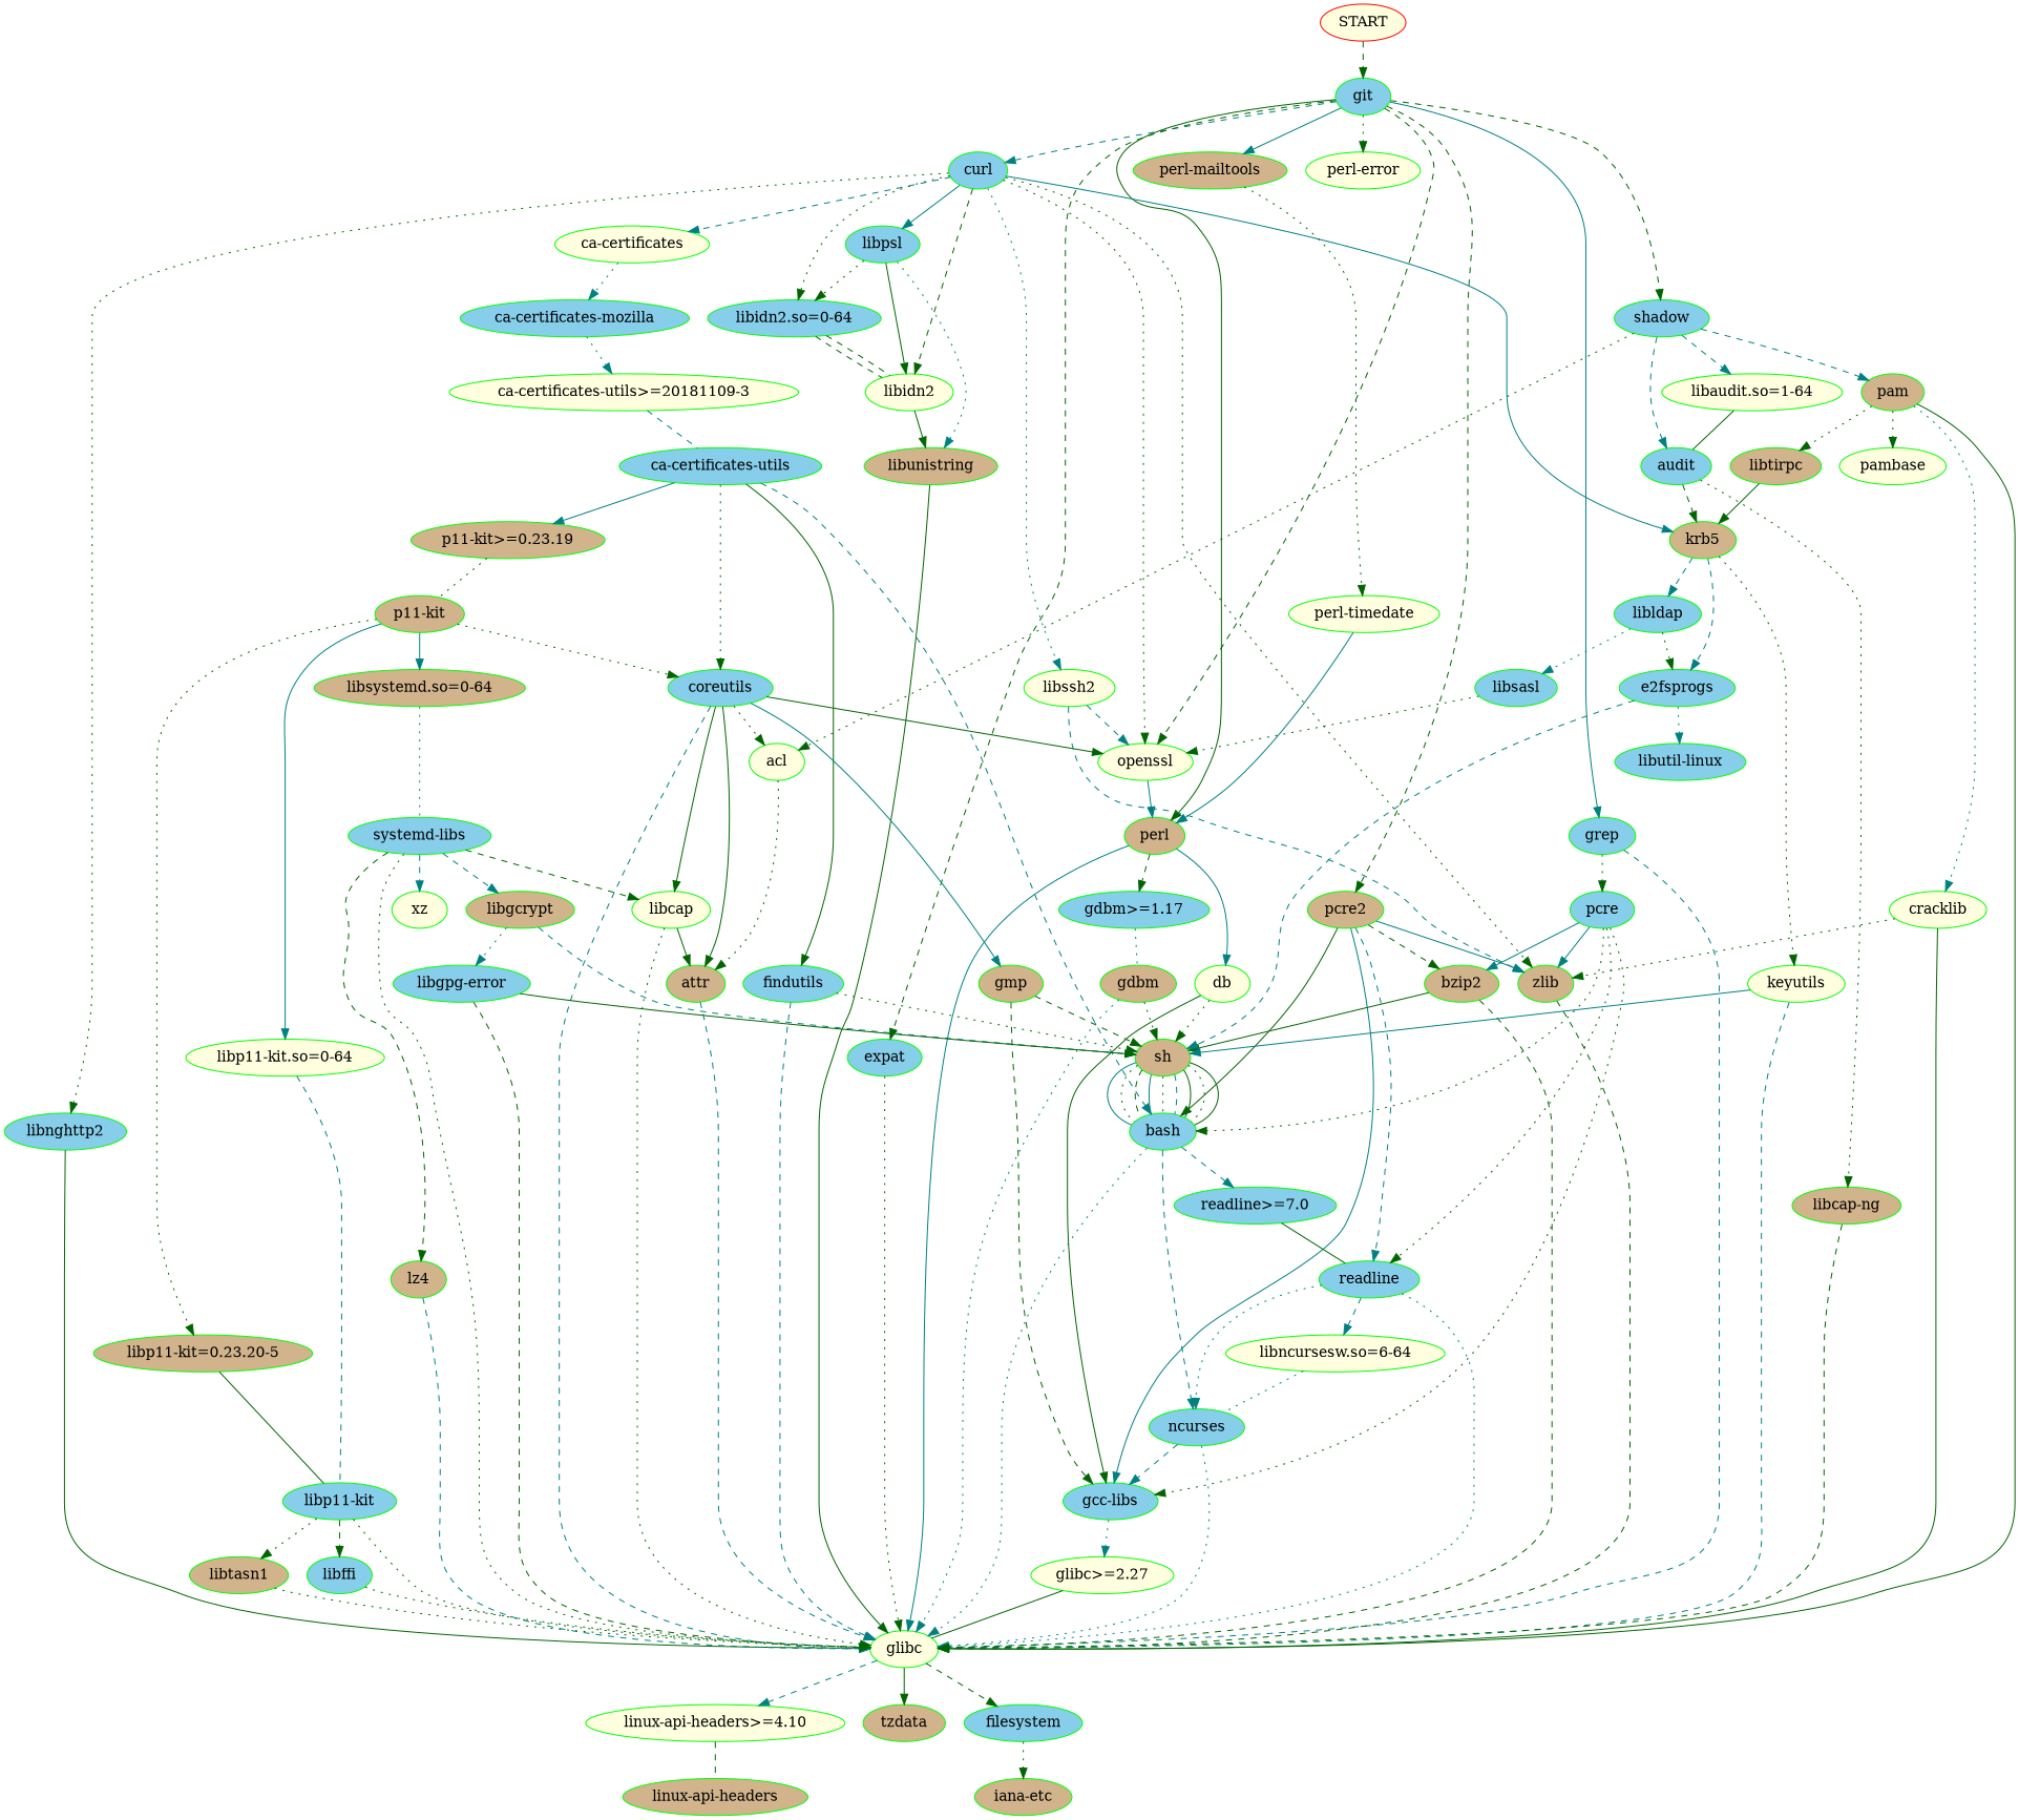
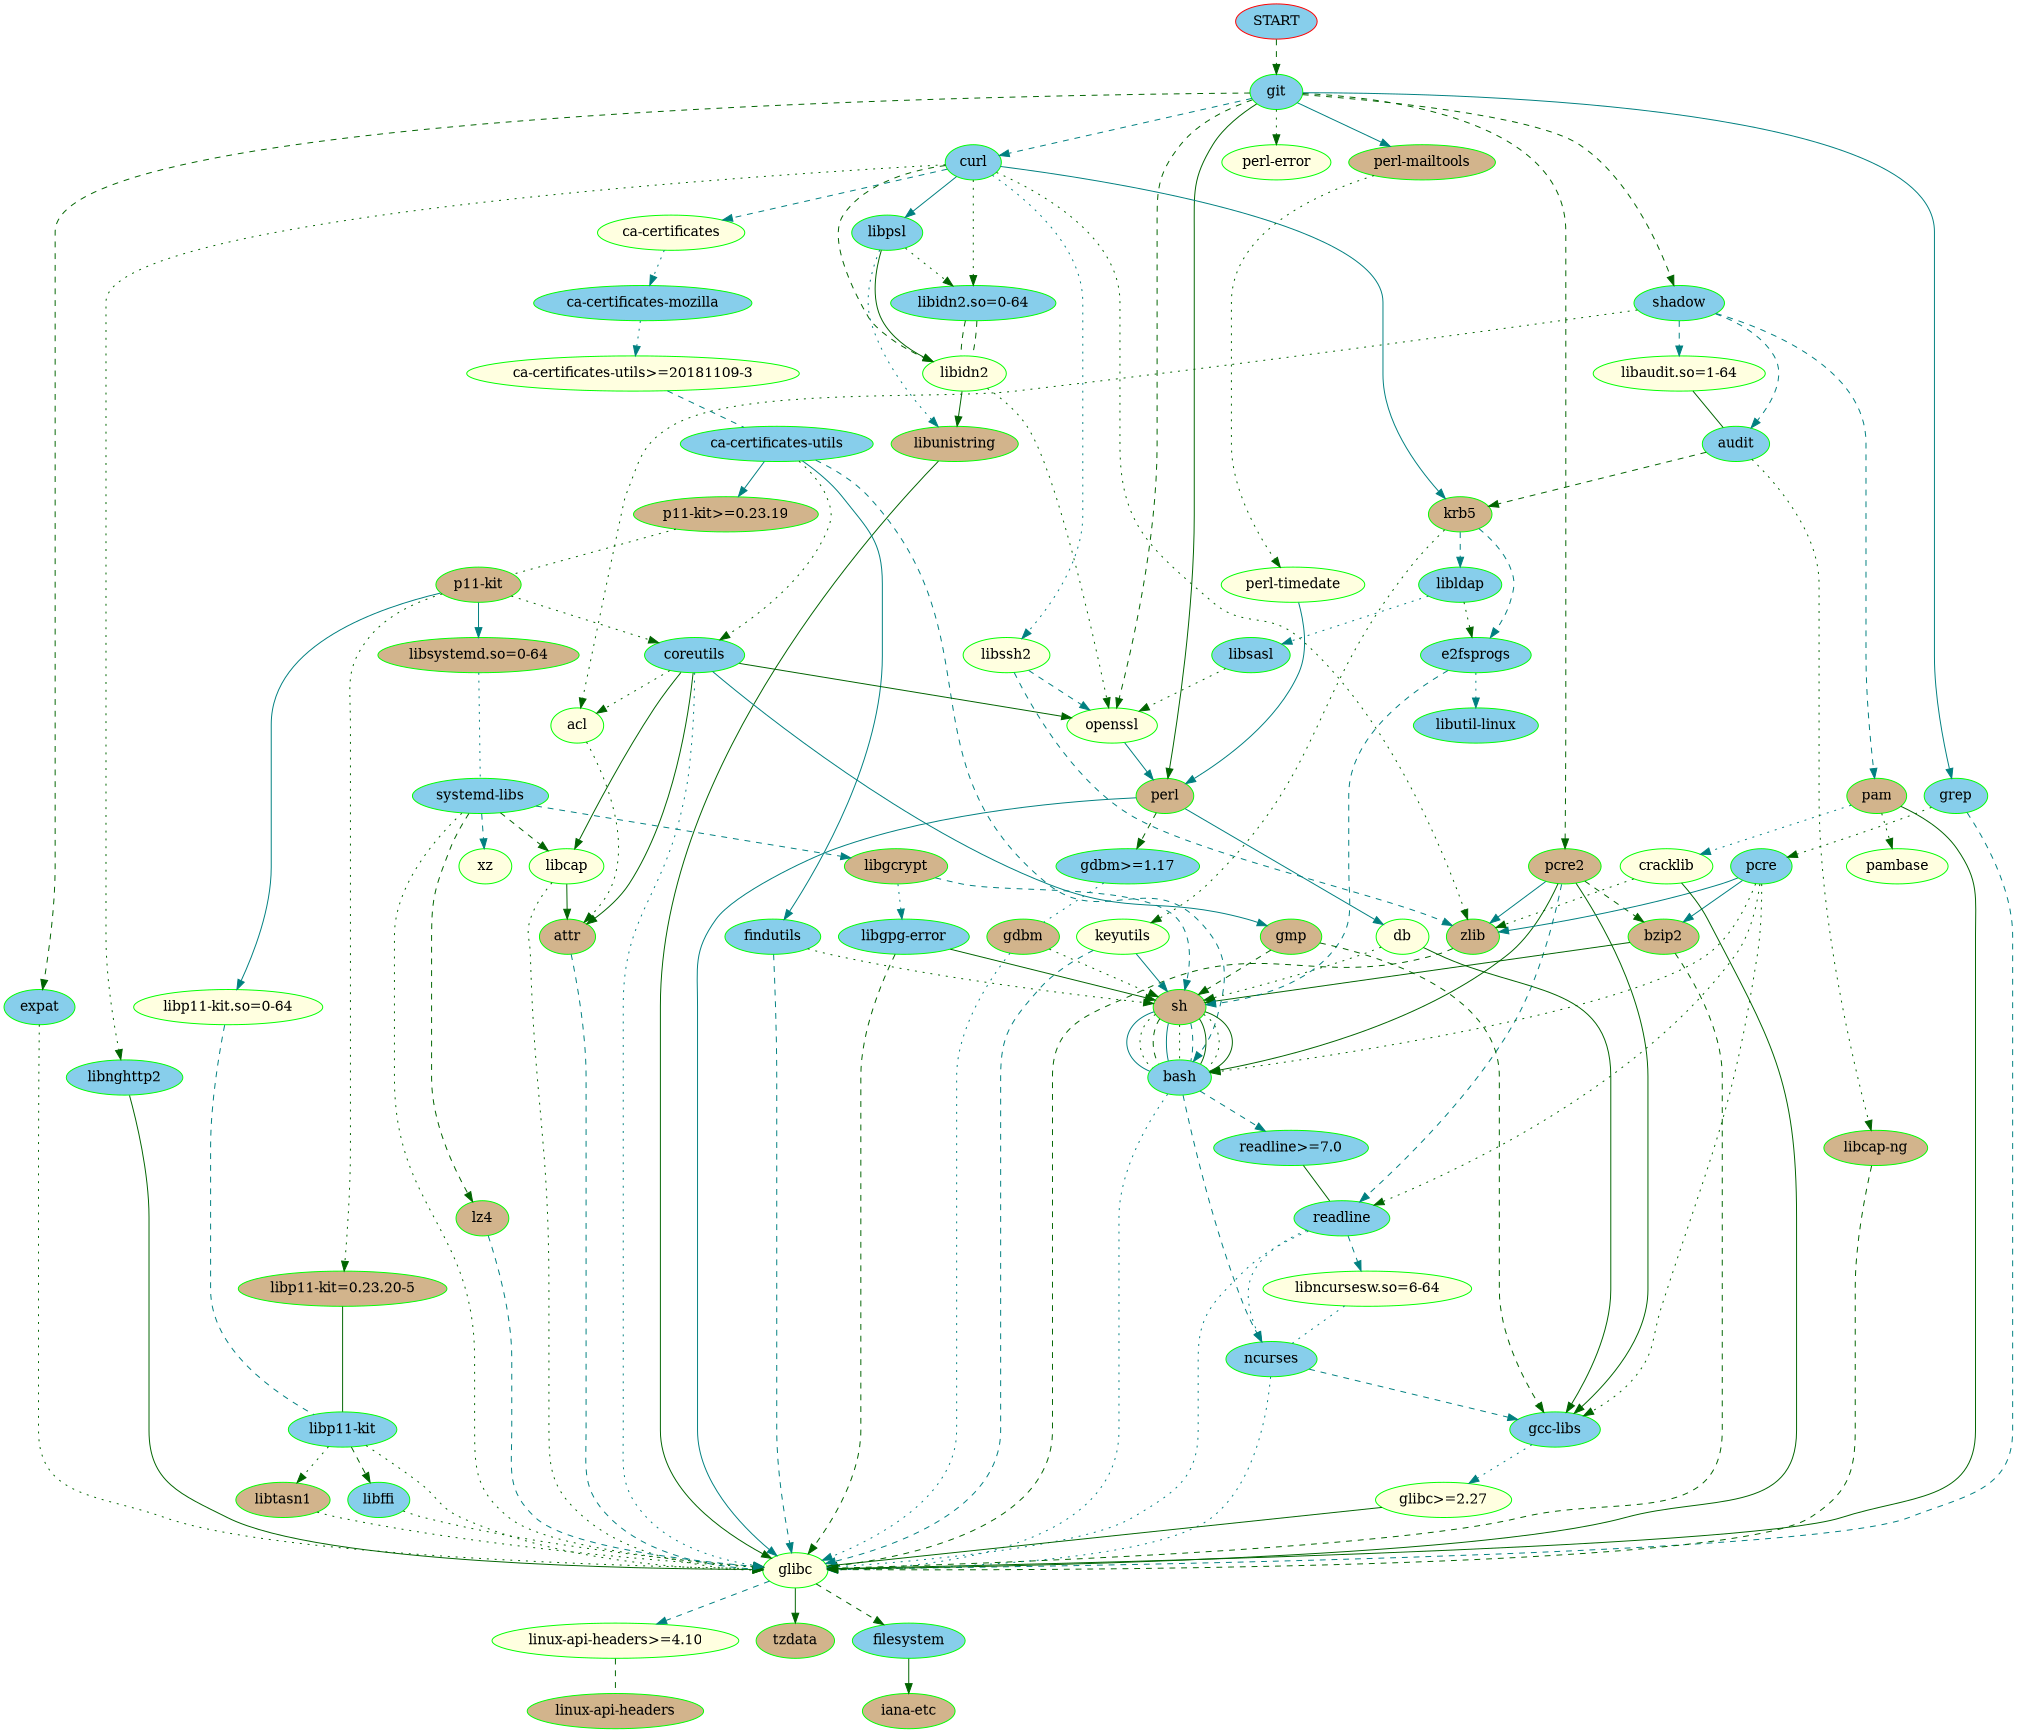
  digraph {
    node [color=green fillcolor=skyblue style=filled]
    edge [color=darkgreen style=dotted]
-   START [color=red fillcolor=lightyellow]
+   START [color=red]
    git
    curl
    openssl [fillcolor=lightyellow]
    perl [fillcolor=tan]
    expat
    "perl-error" [fillcolor=lightyellow]
    "perl-mailtools" [fillcolor=tan]
    pcre2 [fillcolor=tan]
    grep
    shadow
    "ca-certificates" [fillcolor=lightyellow]
    krb5 [fillcolor=tan]
    libssh2 [fillcolor=lightyellow]
    zlib [fillcolor=tan]
    libpsl
    libidn2 [fillcolor=lightyellow]
    "libidn2.so=0-64"
    libnghttp2
    glibc [fillcolor=lightyellow]
    "gdbm>=1.17"
    db [fillcolor=lightyellow]
    "perl-timedate" [fillcolor=lightyellow]
    bash
    readline
    "gcc-libs"
    bzip2 [fillcolor=tan]
    pcre
    acl [fillcolor=lightyellow]
    pam [fillcolor=tan]
    audit
    "libaudit.so=1-64" [fillcolor=lightyellow]
    "ca-certificates-mozilla"
    e2fsprogs
    libldap
    keyutils [fillcolor=lightyellow]
    libunistring [fillcolor=tan]
    "ca-certificates-utils>=20181109-3" [fillcolor=lightyellow]
    "ca-certificates-utils"
    coreutils
    findutils
    "p11-kit>=0.23.19" [fillcolor=tan]
    "readline>=7.0"
    ncurses
    attr [fillcolor=tan]
    gmp [fillcolor=tan]
    libcap [fillcolor=lightyellow]
    sh [fillcolor=tan]
    "p11-kit" [fillcolor=tan]
    "linux-api-headers>=4.10" [fillcolor=lightyellow]
    tzdata [fillcolor=tan]
    filesystem
    "libncursesw.so=6-64" [fillcolor=lightyellow]
    "linux-api-headers" [fillcolor=tan]
    "iana-etc" [fillcolor=tan]
    "glibc>=2.27" [fillcolor=lightyellow]
    gdbm [fillcolor=tan]
    "libp11-kit=0.23.20-5" [fillcolor=tan]
    "libp11-kit.so=0-64" [fillcolor=lightyellow]
    "libsystemd.so=0-64" [fillcolor=tan]
    "libp11-kit"
    "systemd-libs"
    libtasn1 [fillcolor=tan]
    libffi
    libgcrypt [fillcolor=tan]
    lz4 [fillcolor=tan]
    xz [fillcolor=lightyellow]
    "libgpg-error"
    "libutil-linux"
    libsasl
    cracklib [fillcolor=lightyellow]
-   libtirpc [fillcolor=tan]
    pambase [fillcolor=lightyellow]
    "libcap-ng" [fillcolor=tan]
    START -> git [style=dashed]
    git -> curl [color=teal style=dashed]
    git -> openssl [style=dashed]
    git -> perl [style=solid]
    git -> expat [style=dashed]
    git -> "perl-error"
    git -> "perl-mailtools" [color=teal style=solid]
    git -> pcre2 [style=dashed]
    git -> grep [color=teal style=solid]
    git -> shadow [style=dashed]
-   curl -> openssl
+   libidn2 -> openssl
    curl -> "ca-certificates" [color=teal style=dashed]
    curl -> krb5 [color=teal style=solid]
    curl -> libssh2 [color=teal]
    curl -> zlib
    curl -> libpsl [color=teal style=solid]
    curl -> libidn2 [style=dashed]
    curl -> "libidn2.so=0-64"
    curl -> libnghttp2
    openssl -> perl [color=teal style=solid]
    perl -> glibc [color=teal style=solid]
    perl -> "gdbm>=1.17" [style=dashed]
    perl -> db [color=teal style=solid]
    expat -> glibc
    "perl-mailtools" -> "perl-timedate"
    pcre2 -> zlib [color=teal style=solid]
    pcre2 -> bash [style=solid]
    pcre2 -> readline [color=teal style=dashed]
-   pcre2 -> "gcc-libs" [color=teal style=solid]
+   pcre2 -> "gcc-libs" [style=solid]
    pcre2 -> bzip2 [style=dashed]
    grep -> glibc [color=teal style=dashed]
    grep -> pcre
    shadow -> acl
    shadow -> pam [color=teal style=dashed]
    shadow -> audit [color=teal style=dashed]
    shadow -> "libaudit.so=1-64" [color=teal style=dashed]
    "ca-certificates" -> "ca-certificates-mozilla" [color=teal]
    krb5 -> e2fsprogs [color=teal style=dashed]
    krb5 -> libldap [color=teal style=dashed]
    krb5 -> keyutils
    libssh2 -> openssl [color=teal style=dashed]
    libssh2 -> zlib [color=teal style=dashed]
    zlib -> glibc [style=dashed]
    libpsl -> libidn2 [style=solid]
    libpsl -> "libidn2.so=0-64"
    libpsl -> libunistring [color=teal]
    libidn2 -> libunistring [style=solid]
    "libidn2.so=0-64" -> libidn2 [arrowhead=none style=dashed]
    "libidn2.so=0-64" -> libidn2 [arrowhead=none style=dashed]
    libnghttp2 -> glibc [style=solid]
    glibc -> "linux-api-headers>=4.10" [color=teal style=dashed]
    glibc -> tzdata [style=solid]
    glibc -> filesystem [style=dashed]
    "gdbm>=1.17" -> gdbm [arrowhead=none color=teal]
    db -> "gcc-libs" [style=solid]
    db -> sh
    "perl-timedate" -> perl [color=teal style=solid]
    bash -> glibc [color=teal]
    bash -> "readline>=7.0" [color=teal style=dashed]
    bash -> ncurses [color=teal style=dashed]
    readline -> glibc [color=teal]
    readline -> ncurses [color=teal]
    readline -> "libncursesw.so=6-64" [color=teal style=dashed]
    "gcc-libs" -> "glibc>=2.27" [color=teal]
    bzip2 -> glibc [style=dashed]
    bzip2 -> sh [style=solid]
    pcre -> zlib [color=teal style=solid]
    pcre -> bash
    pcre -> readline
    pcre -> "gcc-libs"
    pcre -> bzip2 [color=teal style=solid]
    acl -> attr
    pam -> glibc [style=solid]
    pam -> cracklib [color=teal]
-   pam -> libtirpc
    pam -> pambase
    audit -> krb5 [style=dashed]
    audit -> "libcap-ng"
    "libaudit.so=1-64" -> audit [arrowhead=none style=solid]
    "ca-certificates-mozilla" -> "ca-certificates-utils>=20181109-3" [color=teal]
    e2fsprogs -> sh [color=teal style=dashed]
    e2fsprogs -> "libutil-linux" [color=teal]
    libldap -> e2fsprogs
    libldap -> libsasl [color=teal]
    keyutils -> glibc [color=teal style=dashed]
    keyutils -> sh [color=teal style=solid]
    libunistring -> glibc [style=solid]
    "ca-certificates-utils>=20181109-3" -> "ca-certificates-utils" [arrowhead=none color=teal style=dashed]
    "ca-certificates-utils" -> bash [color=teal style=dashed]
    "ca-certificates-utils" -> coreutils
-   "ca-certificates-utils" -> findutils [style=solid]
+   "ca-certificates-utils" -> findutils [color=teal style=solid]
    "ca-certificates-utils" -> "p11-kit>=0.23.19" [color=teal style=solid]
    coreutils -> openssl [style=solid]
-   coreutils -> glibc [color=teal style=dashed]
+   coreutils -> glibc [color=teal]
    coreutils -> acl
    coreutils -> attr [style=solid]
    coreutils -> gmp [color=teal style=solid]
    coreutils -> libcap [style=solid]
    findutils -> glibc [color=teal style=dashed]
    findutils -> sh
    "p11-kit>=0.23.19" -> "p11-kit" [arrowhead=none]
    "readline>=7.0" -> readline [arrowhead=none style=solid]
    ncurses -> glibc [color=teal]
    ncurses -> "gcc-libs" [color=teal style=dashed]
    attr -> glibc [color=teal style=dashed]
    gmp -> "gcc-libs" [style=dashed]
    gmp -> sh [style=dashed]
    libcap -> glibc
    libcap -> attr [style=solid]
    sh -> bash [arrowhead=none color=teal style=solid]
    sh -> bash [arrowhead=none]
    sh -> bash [arrowhead=none style=dashed]
    sh -> bash [arrowhead=none color=teal style=solid]
    sh -> bash [arrowhead=none]
    sh -> bash [arrowhead=none color=teal style=dashed]
    sh -> bash [arrowhead=none style=solid]
    sh -> bash [arrowhead=none]
    sh -> bash [arrowhead=none style=solid]
    "p11-kit" -> coreutils
    "p11-kit" -> "libp11-kit=0.23.20-5"
    "p11-kit" -> "libp11-kit.so=0-64" [color=teal style=solid]
    "p11-kit" -> "libsystemd.so=0-64" [color=teal style=solid]
    "linux-api-headers>=4.10" -> "linux-api-headers" [arrowhead=none style=dashed]
-   filesystem -> "iana-etc"
+   filesystem -> "iana-etc" [style=solid]
    "libncursesw.so=6-64" -> ncurses [arrowhead=none color=teal]
    "glibc>=2.27" -> glibc [arrowhead=none style=solid]
    gdbm -> glibc [color=teal]
    gdbm -> sh
    "libp11-kit=0.23.20-5" -> "libp11-kit" [arrowhead=none style=solid]
    "libp11-kit.so=0-64" -> "libp11-kit" [arrowhead=none color=teal style=dashed]
    "libsystemd.so=0-64" -> "systemd-libs" [arrowhead=none color=teal]
    "libp11-kit" -> glibc
    "libp11-kit" -> libtasn1
    "libp11-kit" -> libffi [style=dashed]
    "systemd-libs" -> glibc
    "systemd-libs" -> libcap [style=dashed]
    "systemd-libs" -> libgcrypt [color=teal style=dashed]
    "systemd-libs" -> lz4 [style=dashed]
    "systemd-libs" -> xz [color=teal style=dashed]
    libtasn1 -> glibc
    libffi -> glibc
    libgcrypt -> sh [color=teal style=dashed]
    libgcrypt -> "libgpg-error" [color=teal]
    lz4 -> glibc [color=teal style=dashed]
    "libgpg-error" -> glibc [style=dashed]
    "libgpg-error" -> sh [style=solid]
    libsasl -> openssl
    cracklib -> zlib
    cracklib -> glibc [style=solid]
-   libtirpc -> krb5 [style=solid]
    "libcap-ng" -> glibc [style=dashed]
  }
